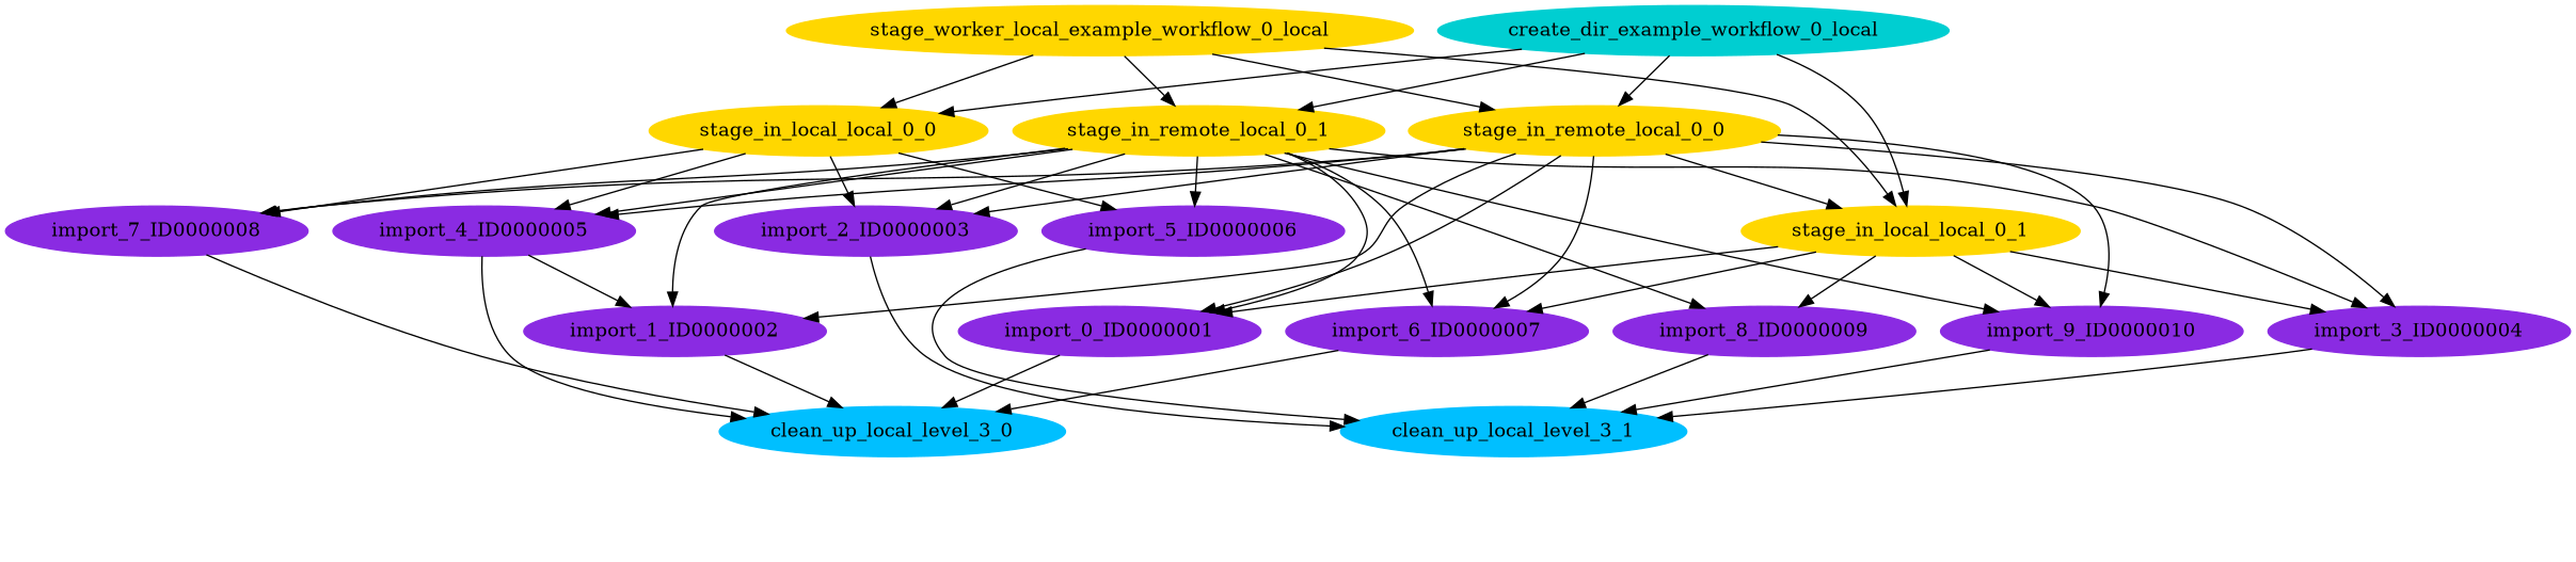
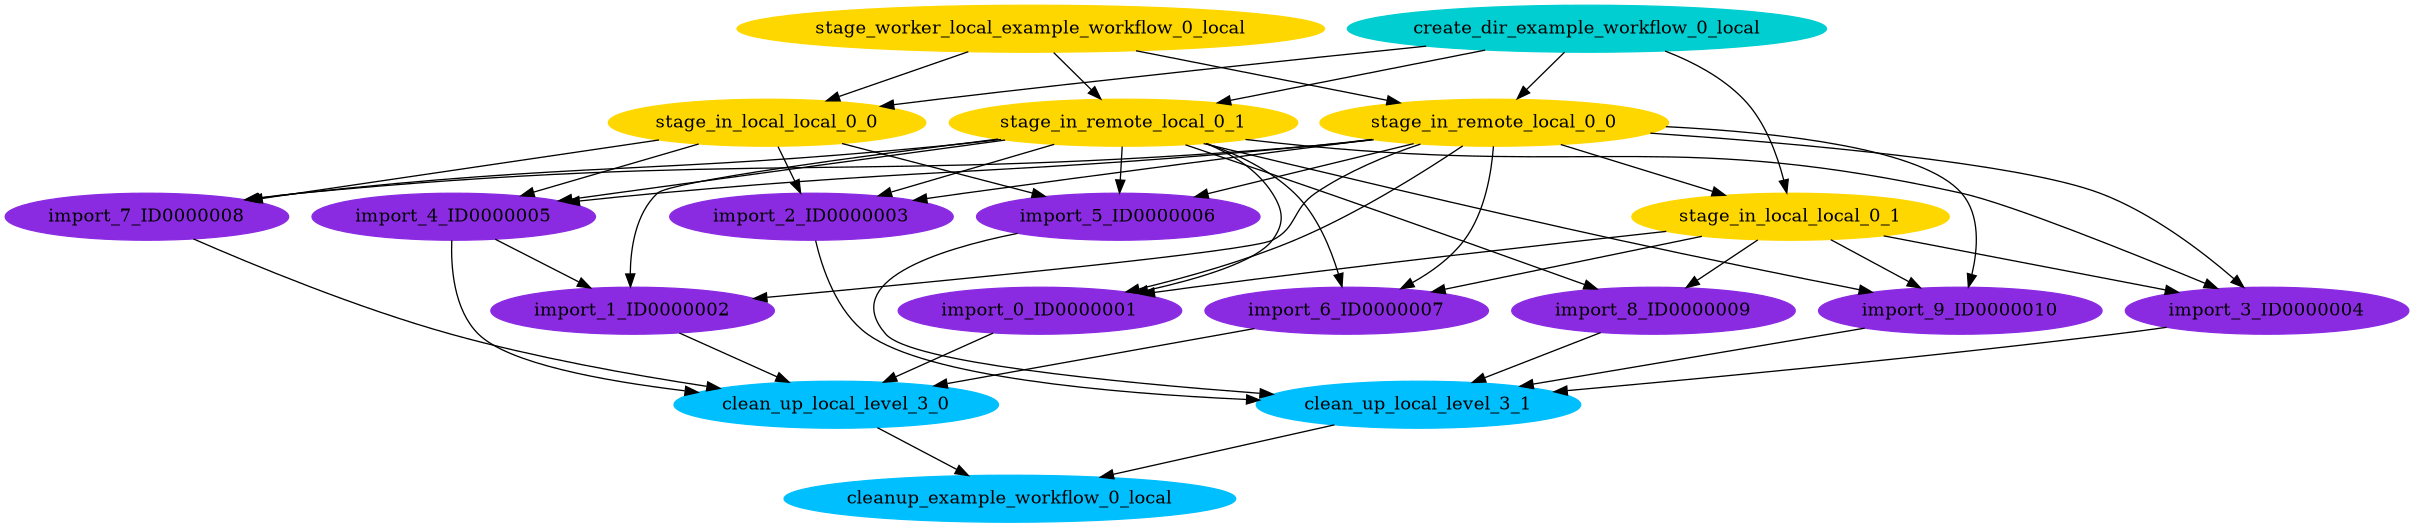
  digraph {
    node [color=blueviolet shape=ellipse style=filled]
    edge [arrowhead=normal arrowsize=1.0]
    n1 [color=gold label=stage_in_local_local_0_1]
    n2 [label=import_6_ID0000007]
    n3 [label=import_8_ID0000009]
    n4 [label=import_9_ID0000010]
    n5 [label=import_0_ID0000001]
    n6 [label=import_3_ID0000004]
    n7 [color=deepskyblue label=clean_up_local_level_3_0]
    n8 [color=deepskyblue label=clean_up_local_level_3_1]
    n9 [color=darkturquoise label=create_dir_example_workflow_0_local]
    n10 [color=gold label=stage_in_local_local_0_0]
    n11 [color=gold label=stage_in_remote_local_0_1]
    n12 [color=gold label=stage_in_remote_local_0_0]
    n13 [label=import_4_ID0000005]
    n14 [label=import_5_ID0000006]
    n15 [label=import_7_ID0000008]
    n16 [label=import_2_ID0000003]
    n17 [label=import_1_ID0000002]
+   n18 [color=deepskyblue label=cleanup_example_workflow_0_local]
    n19 [color=gold label=stage_worker_local_example_workflow_0_local]
    n1 -> n2
    n1 -> n3
    n1 -> n4
    n1 -> n5
    n1 -> n6
    n2 -> n7
    n3 -> n8
    n4 -> n8
    n5 -> n7
    n6 -> n8
+   n7 -> n18
+   n8 -> n18
    n9 -> n1
    n9 -> n10
    n9 -> n11
    n9 -> n12
    n10 -> n13
    n10 -> n14
    n10 -> n15
    n10 -> n16
    n11 -> n2
    n11 -> n3
    n11 -> n4
    n11 -> n5
    n11 -> n6
    n11 -> n13
    n11 -> n14
    n11 -> n15
    n11 -> n16
    n11 -> n17
    n12 -> n1
    n12 -> n2
    n12 -> n4
    n12 -> n5
    n12 -> n6
    n12 -> n13
+   n12 -> n14
    n12 -> n15
    n12 -> n16
    n12 -> n17
    n13 -> n7
    n13 -> n17
    n14 -> n8
    n15 -> n7
    n16 -> n8
    n17 -> n7
-   n19 -> n1
    n19 -> n10
    n19 -> n11
    n19 -> n12
  }
